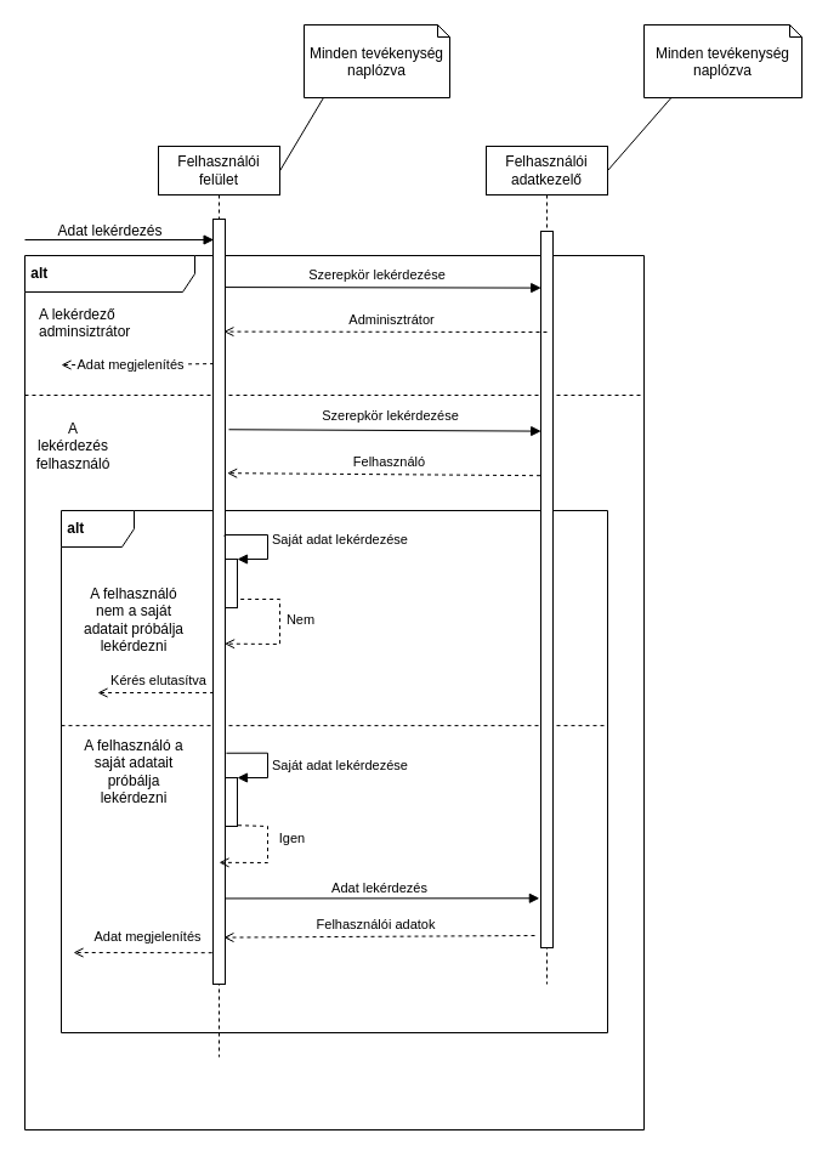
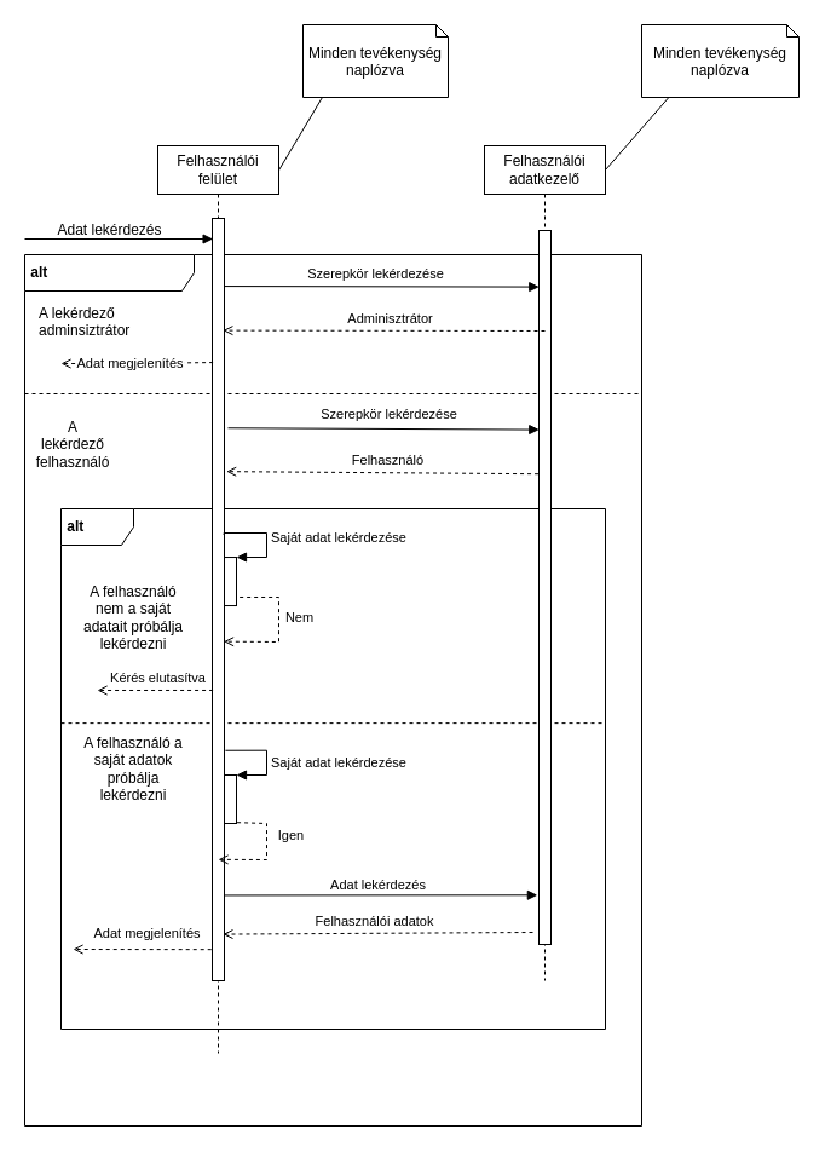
  <mxCell id="0" />
  <mxCell id="1" parent="0" />
  <mxCell id="2" value="&lt;b&gt;&amp;nbsp;alt&lt;/b&gt;" style="shape=umlFrame;tabWidth=110;tabHeight=30;tabPosition=left;html=1;boundedLbl=1;labelInHeader=1;width=140;height=30;align=left;" vertex="1" parent="1"><mxGeometry x="20" y="210" width="510" height="720" as="geometry" /></mxCell>
  <mxCell id="3" value="&lt;b&gt;&amp;nbsp;alt&lt;/b&gt;" style="shape=umlFrame;whiteSpace=wrap;html=1;align=left;" vertex="1" parent="2"><mxGeometry x="30" y="210" width="450" height="430" as="geometry" /></mxCell>
  <mxCell id="4" value="A lekérdező&#10;adminsiztrátor" style="text" vertex="1" parent="2"><mxGeometry width="110" height="40" relative="1" as="geometry"><mxPoint x="10" y="35" as="offset" /></mxGeometry></mxCell>
  <mxCell id="5" value="" style="line;strokeWidth=1;dashed=1;labelPosition=center;verticalLabelPosition=bottom;align=left;verticalAlign=top;spacingLeft=20;spacingTop=15;" vertex="1" parent="2"><mxGeometry width="510" height="230" as="geometry" /></mxCell>
- <mxCell id="6" value="A lekérdezés felhasználó" style="text;html=1;strokeColor=none;fillColor=none;align=center;verticalAlign=middle;whiteSpace=wrap;rounded=0;" vertex="1" parent="2"><mxGeometry x="10" y="130.002" width="60" height="53.333" as="geometry" /></mxCell>
+ <mxCell id="6" value="A lekérdező felhasználó" style="text;html=1;strokeColor=none;fillColor=none;align=center;verticalAlign=middle;whiteSpace=wrap;rounded=0;" vertex="1" parent="2"><mxGeometry x="10" y="130.002" width="60" height="53.333" as="geometry" /></mxCell>
  <mxCell id="7" value="" style="line;strokeWidth=1;fillColor=none;align=left;verticalAlign=middle;spacingTop=-1;spacingLeft=3;spacingRight=3;rotatable=0;labelPosition=right;points=[];portConstraint=eastwest;strokeColor=inherit;dashed=1;" vertex="1" parent="2"><mxGeometry x="30" y="380" width="450" height="14.22" as="geometry" /></mxCell>
  <mxCell id="8" value="A felhasználó nem a saját adatait próbálja lekérdezni" style="text;html=1;strokeColor=none;fillColor=none;align=center;verticalAlign=middle;whiteSpace=wrap;rounded=0;dashed=1;" vertex="1" parent="2"><mxGeometry x="40" y="270.0" width="100" height="60.367" as="geometry" /></mxCell>
- <mxCell id="9" value="A felhasználó a saját adatait próbálja lekérdezni" style="text;html=1;strokeColor=none;fillColor=none;align=center;verticalAlign=middle;whiteSpace=wrap;rounded=0;" vertex="1" parent="2"><mxGeometry x="40" y="400" width="100" height="50" as="geometry" /></mxCell>
+ <mxCell id="9" value="A felhasználó a saját adatok próbálja lekérdezni" style="text;html=1;strokeColor=none;fillColor=none;align=center;verticalAlign=middle;whiteSpace=wrap;rounded=0;" vertex="1" parent="2"><mxGeometry x="40" y="400" width="100" height="50" as="geometry" /></mxCell>
  <mxCell id="10" value="Felhasználói felület" style="shape=umlLifeline;perimeter=lifelinePerimeter;whiteSpace=wrap;html=1;container=1;collapsible=0;recursiveResize=0;outlineConnect=0;" vertex="1" parent="1"><mxGeometry x="130" y="120" width="100" height="750" as="geometry" /></mxCell>
  <mxCell id="11" value="" style="html=1;points=[];perimeter=orthogonalPerimeter;" vertex="1" parent="10"><mxGeometry x="45" y="60" width="10" height="630" as="geometry" /></mxCell>
  <mxCell id="12" value="" style="html=1;points=[];perimeter=orthogonalPerimeter;" vertex="1" parent="10"><mxGeometry x="55" y="340.03" width="10" height="40" as="geometry" /></mxCell>
  <mxCell id="13" value="Saját adat lekérdezése" style="edgeStyle=orthogonalEdgeStyle;html=1;align=left;spacingLeft=2;endArrow=block;rounded=0;entryX=1;entryY=0;exitX=0.955;exitY=0.415;exitDx=0;exitDy=0;exitPerimeter=0;" edge="1" parent="10" source="11" target="12"><mxGeometry relative="1" as="geometry"><mxPoint x="60" y="320.03" as="sourcePoint" /><Array as="points"><mxPoint x="55" y="320" /><mxPoint x="90" y="320" /><mxPoint x="90" y="340" /></Array></mxGeometry></mxCell>
  <mxCell id="14" value="" style="html=1;verticalAlign=bottom;labelBackgroundColor=none;endArrow=open;endFill=0;dashed=1;rounded=0;entryX=0.955;entryY=0.555;entryDx=0;entryDy=0;entryPerimeter=0;exitX=1.266;exitY=0.824;exitDx=0;exitDy=0;exitPerimeter=0;" edge="1" parent="10" source="12" target="11"><mxGeometry width="160" relative="1" as="geometry"><mxPoint x="30" y="370" as="sourcePoint" /><mxPoint x="190" y="370" as="targetPoint" /><Array as="points"><mxPoint x="100" y="373" /><mxPoint x="100" y="410" /></Array></mxGeometry></mxCell>
  <mxCell id="15" value="Nem" style="edgeLabel;html=1;align=center;verticalAlign=middle;resizable=0;points=[];" vertex="1" connectable="0" parent="14"><mxGeometry x="0.464" y="-1" relative="1" as="geometry"><mxPoint x="31" y="-19" as="offset" /></mxGeometry></mxCell>
  <mxCell id="16" value="" style="html=1;points=[];perimeter=orthogonalPerimeter;" vertex="1" parent="10"><mxGeometry x="55" y="520" width="10" height="40" as="geometry" /></mxCell>
  <mxCell id="17" value="Saját adat lekérdezése" style="edgeStyle=orthogonalEdgeStyle;html=1;align=left;spacingLeft=2;endArrow=block;rounded=0;entryX=1;entryY=0;exitX=1.093;exitY=0.698;exitDx=0;exitDy=0;exitPerimeter=0;" edge="1" parent="10" source="11" target="16"><mxGeometry x="0.118" relative="1" as="geometry"><mxPoint x="60" y="500" as="sourcePoint" /><Array as="points"><mxPoint x="90" y="500" /><mxPoint x="90" y="520" /></Array><mxPoint as="offset" /></mxGeometry></mxCell>
  <mxCell id="18" value="" style="html=1;verticalAlign=bottom;labelBackgroundColor=none;endArrow=open;endFill=0;dashed=1;rounded=0;exitX=1.059;exitY=0.98;exitDx=0;exitDy=0;exitPerimeter=0;entryX=0.5;entryY=0.841;entryDx=0;entryDy=0;entryPerimeter=0;" edge="1" parent="10" source="16" target="11"><mxGeometry width="160" relative="1" as="geometry"><mxPoint x="30" y="470" as="sourcePoint" /><mxPoint x="60" y="590" as="targetPoint" /><Array as="points"><mxPoint x="90" y="560" /><mxPoint x="90" y="590" /></Array></mxGeometry></mxCell>
  <mxCell id="19" value="Igen" style="edgeLabel;html=1;align=center;verticalAlign=middle;resizable=0;points=[];" vertex="1" connectable="0" parent="18"><mxGeometry x="0.378" relative="1" as="geometry"><mxPoint x="30" y="-20" as="offset" /></mxGeometry></mxCell>
  <mxCell id="20" value="" style="html=1;verticalAlign=bottom;labelBackgroundColor=none;endArrow=block;endFill=1;rounded=0;entryX=0.059;entryY=0.027;entryDx=0;entryDy=0;entryPerimeter=0;metaEdit=0;" edge="1" parent="1" target="11"><mxGeometry width="160" relative="1" as="geometry"><mxPoint x="20" y="197" as="sourcePoint" /><mxPoint x="170" y="200" as="targetPoint" /></mxGeometry></mxCell>
  <mxCell id="21" value="Adat lekérdezés" style="text;html=1;align=center;verticalAlign=middle;resizable=0;points=[];autosize=1;strokeColor=none;fillColor=none;" vertex="1" parent="1"><mxGeometry x="35" y="175" width="110" height="30" as="geometry" /></mxCell>
  <mxCell id="22" value="Felhasználói adatkezelő" style="shape=umlLifeline;perimeter=lifelinePerimeter;whiteSpace=wrap;html=1;container=1;collapsible=0;recursiveResize=0;outlineConnect=0;" vertex="1" parent="1"><mxGeometry x="400" y="120" width="100" height="690" as="geometry" /></mxCell>
  <mxCell id="23" value="" style="html=1;points=[];perimeter=orthogonalPerimeter;" vertex="1" parent="22"><mxGeometry x="45" y="70" width="10" height="590" as="geometry" /></mxCell>
  <mxCell id="24" value="" style="html=1;verticalAlign=bottom;labelBackgroundColor=none;endArrow=block;endFill=1;rounded=0;exitX=0.955;exitY=0.089;exitDx=0;exitDy=0;exitPerimeter=0;entryX=0.024;entryY=0.079;entryDx=0;entryDy=0;entryPerimeter=0;" edge="1" parent="1" source="11" target="23"><mxGeometry width="160" relative="1" as="geometry"><mxPoint x="190" y="236" as="sourcePoint" /><mxPoint x="450" y="236" as="targetPoint" /><Array as="points" /></mxGeometry></mxCell>
  <mxCell id="25" value="Szerepkör lekérdezése" style="edgeLabel;html=1;align=center;verticalAlign=middle;resizable=0;points=[];" vertex="1" connectable="0" parent="24"><mxGeometry x="0.059" relative="1" as="geometry"><mxPoint x="-13" y="-11" as="offset" /></mxGeometry></mxCell>
  <mxCell id="26" value="" style="html=1;verticalAlign=bottom;labelBackgroundColor=none;endArrow=open;endFill=0;dashed=1;rounded=0;entryX=0.886;entryY=0.147;entryDx=0;entryDy=0;entryPerimeter=0;" edge="1" parent="1" target="11"><mxGeometry width="160" relative="1" as="geometry"><mxPoint x="450" y="273" as="sourcePoint" /><mxPoint x="320" y="340" as="targetPoint" /></mxGeometry></mxCell>
  <mxCell id="27" value="Adminisztrátor" style="edgeLabel;html=1;align=center;verticalAlign=middle;resizable=0;points=[];" vertex="1" connectable="0" parent="26"><mxGeometry x="0.112" relative="1" as="geometry"><mxPoint x="19" y="-10" as="offset" /></mxGeometry></mxCell>
  <mxCell id="28" value="" style="html=1;verticalAlign=bottom;labelBackgroundColor=none;endArrow=open;endFill=0;dashed=1;rounded=0;exitX=0.059;exitY=0.189;exitDx=0;exitDy=0;exitPerimeter=0;" edge="1" parent="1" source="11"><mxGeometry width="160" relative="1" as="geometry"><mxPoint x="160" y="340" as="sourcePoint" /><mxPoint x="50" y="300" as="targetPoint" /><Array as="points"><mxPoint x="100" y="300" /></Array></mxGeometry></mxCell>
  <mxCell id="29" value="Adat megjelenítés" style="edgeLabel;html=1;align=center;verticalAlign=middle;resizable=0;points=[];" vertex="1" connectable="0" parent="28"><mxGeometry x="0.092" relative="1" as="geometry"><mxPoint as="offset" /></mxGeometry></mxCell>
  <mxCell id="30" value="" style="html=1;verticalAlign=bottom;labelBackgroundColor=none;endArrow=block;endFill=1;rounded=0;entryX=0.024;entryY=0.279;entryDx=0;entryDy=0;entryPerimeter=0;exitX=1.3;exitY=0.275;exitDx=0;exitDy=0;exitPerimeter=0;" edge="1" parent="1" source="11" target="23"><mxGeometry width="160" relative="1" as="geometry"><mxPoint x="190" y="369" as="sourcePoint" /><mxPoint x="320" y="390" as="targetPoint" /></mxGeometry></mxCell>
  <mxCell id="31" value="Szerepkör lekérdezése" style="edgeLabel;html=1;align=center;verticalAlign=middle;resizable=0;points=[];" vertex="1" connectable="0" parent="30"><mxGeometry x="-0.072" y="-1" relative="1" as="geometry"><mxPoint x="14" y="-13" as="offset" /></mxGeometry></mxCell>
  <mxCell id="32" value="" style="html=1;verticalAlign=bottom;labelBackgroundColor=none;endArrow=open;endFill=0;dashed=1;rounded=0;entryX=1.162;entryY=0.332;entryDx=0;entryDy=0;entryPerimeter=0;exitX=-0.045;exitY=0.341;exitDx=0;exitDy=0;exitPerimeter=0;" edge="1" parent="1" source="23" target="11"><mxGeometry width="160" relative="1" as="geometry"><mxPoint x="440" y="370" as="sourcePoint" /><mxPoint x="320" y="390" as="targetPoint" /></mxGeometry></mxCell>
  <mxCell id="33" value="Felhasználó" style="edgeLabel;html=1;align=center;verticalAlign=middle;resizable=0;points=[];" vertex="1" connectable="0" parent="32"><mxGeometry x="0.173" relative="1" as="geometry"><mxPoint x="26" y="-11" as="offset" /></mxGeometry></mxCell>
  <mxCell id="34" value="" style="html=1;verticalAlign=bottom;labelBackgroundColor=none;endArrow=open;endFill=0;dashed=1;rounded=0;exitX=0.059;exitY=0.619;exitDx=0;exitDy=0;exitPerimeter=0;" edge="1" parent="1" source="11"><mxGeometry width="160" relative="1" as="geometry"><mxPoint x="160" y="490" as="sourcePoint" /><mxPoint x="80" y="570" as="targetPoint" /></mxGeometry></mxCell>
  <mxCell id="35" value="Kérés elutasítva" style="edgeLabel;html=1;align=center;verticalAlign=middle;resizable=0;points=[];" vertex="1" connectable="0" parent="34"><mxGeometry x="0.212" relative="1" as="geometry"><mxPoint x="12" y="-10" as="offset" /></mxGeometry></mxCell>
  <mxCell id="36" value="A" style="html=1;verticalAlign=bottom;labelBackgroundColor=none;endArrow=block;endFill=1;rounded=0;exitX=1.024;exitY=0.888;exitDx=0;exitDy=0;exitPerimeter=0;entryX=-0.114;entryY=0.931;entryDx=0;entryDy=0;entryPerimeter=0;" edge="1" parent="1" source="11" target="23"><mxGeometry width="160" relative="1" as="geometry"><mxPoint x="160" y="660" as="sourcePoint" /><mxPoint x="320" y="660" as="targetPoint" /></mxGeometry></mxCell>
  <mxCell id="37" value="Adat lekérdezés" style="edgeLabel;html=1;align=center;verticalAlign=middle;resizable=0;points=[];" vertex="1" connectable="0" parent="36"><mxGeometry x="-0.164" y="1" relative="1" as="geometry"><mxPoint x="18" y="-8" as="offset" /></mxGeometry></mxCell>
  <mxCell id="38" value="" style="html=1;verticalAlign=bottom;labelBackgroundColor=none;endArrow=open;endFill=0;dashed=1;rounded=0;entryX=0.886;entryY=0.939;entryDx=0;entryDy=0;entryPerimeter=0;" edge="1" parent="1" target="11"><mxGeometry width="160" relative="1" as="geometry"><mxPoint x="440" y="770" as="sourcePoint" /><mxPoint x="190" y="770" as="targetPoint" /></mxGeometry></mxCell>
  <mxCell id="39" value="Felhasználói adatok" style="edgeLabel;html=1;align=center;verticalAlign=middle;resizable=0;points=[];" vertex="1" connectable="0" parent="38"><mxGeometry x="-0.061" relative="1" as="geometry"><mxPoint x="-12" y="-10" as="offset" /></mxGeometry></mxCell>
  <mxCell id="40" value="" style="html=1;verticalAlign=bottom;labelBackgroundColor=none;endArrow=open;endFill=0;dashed=1;rounded=0;exitX=-0.079;exitY=0.959;exitDx=0;exitDy=0;exitPerimeter=0;" edge="1" parent="1" source="11"><mxGeometry width="160" relative="1" as="geometry"><mxPoint x="160" y="660" as="sourcePoint" /><mxPoint x="60" y="784" as="targetPoint" /></mxGeometry></mxCell>
  <mxCell id="41" value="Adat megjelenítés" style="edgeLabel;html=1;align=center;verticalAlign=middle;resizable=0;points=[];" vertex="1" connectable="0" parent="40"><mxGeometry x="0.347" relative="1" as="geometry"><mxPoint x="23" y="-14" as="offset" /></mxGeometry></mxCell>
  <mxCell id="42" value="Minden tevékenység naplózva" style="shape=note2;boundedLbl=1;whiteSpace=wrap;html=1;size=10;verticalAlign=top;align=center;" vertex="1" parent="1"><mxGeometry x="250" y="20" width="120" height="60" as="geometry" /></mxCell>
  <mxCell id="43" value="Minden tevékenység naplózva" style="shape=note2;boundedLbl=1;whiteSpace=wrap;html=1;size=10;verticalAlign=top;align=center;" vertex="1" parent="1"><mxGeometry x="530" y="20" width="130" height="60" as="geometry" /></mxCell>
  <mxCell id="44" value="" style="endArrow=none;startArrow=none;endFill=0;startFill=0;endSize=8;html=1;verticalAlign=bottom;labelBackgroundColor=none;strokeWidth=1;rounded=0;exitX=0.133;exitY=1;exitDx=0;exitDy=0;exitPerimeter=0;entryX=1;entryY=0.027;entryDx=0;entryDy=0;entryPerimeter=0;" edge="1" parent="1" source="42" target="10"><mxGeometry width="160" relative="1" as="geometry"><mxPoint x="-50" y="220" as="sourcePoint" /><mxPoint x="240" y="140" as="targetPoint" /></mxGeometry></mxCell>
  <mxCell id="45" value="" style="endArrow=none;startArrow=none;endFill=0;startFill=0;endSize=8;html=1;verticalAlign=bottom;labelBackgroundColor=none;strokeWidth=1;rounded=0;exitX=0.173;exitY=0.998;exitDx=0;exitDy=0;exitPerimeter=0;entryX=1;entryY=0.029;entryDx=0;entryDy=0;entryPerimeter=0;" edge="1" parent="1" source="43" target="22"><mxGeometry width="160" relative="1" as="geometry"><mxPoint x="565.96" y="100" as="sourcePoint" /><mxPoint x="530" y="160.25" as="targetPoint" /></mxGeometry></mxCell>
